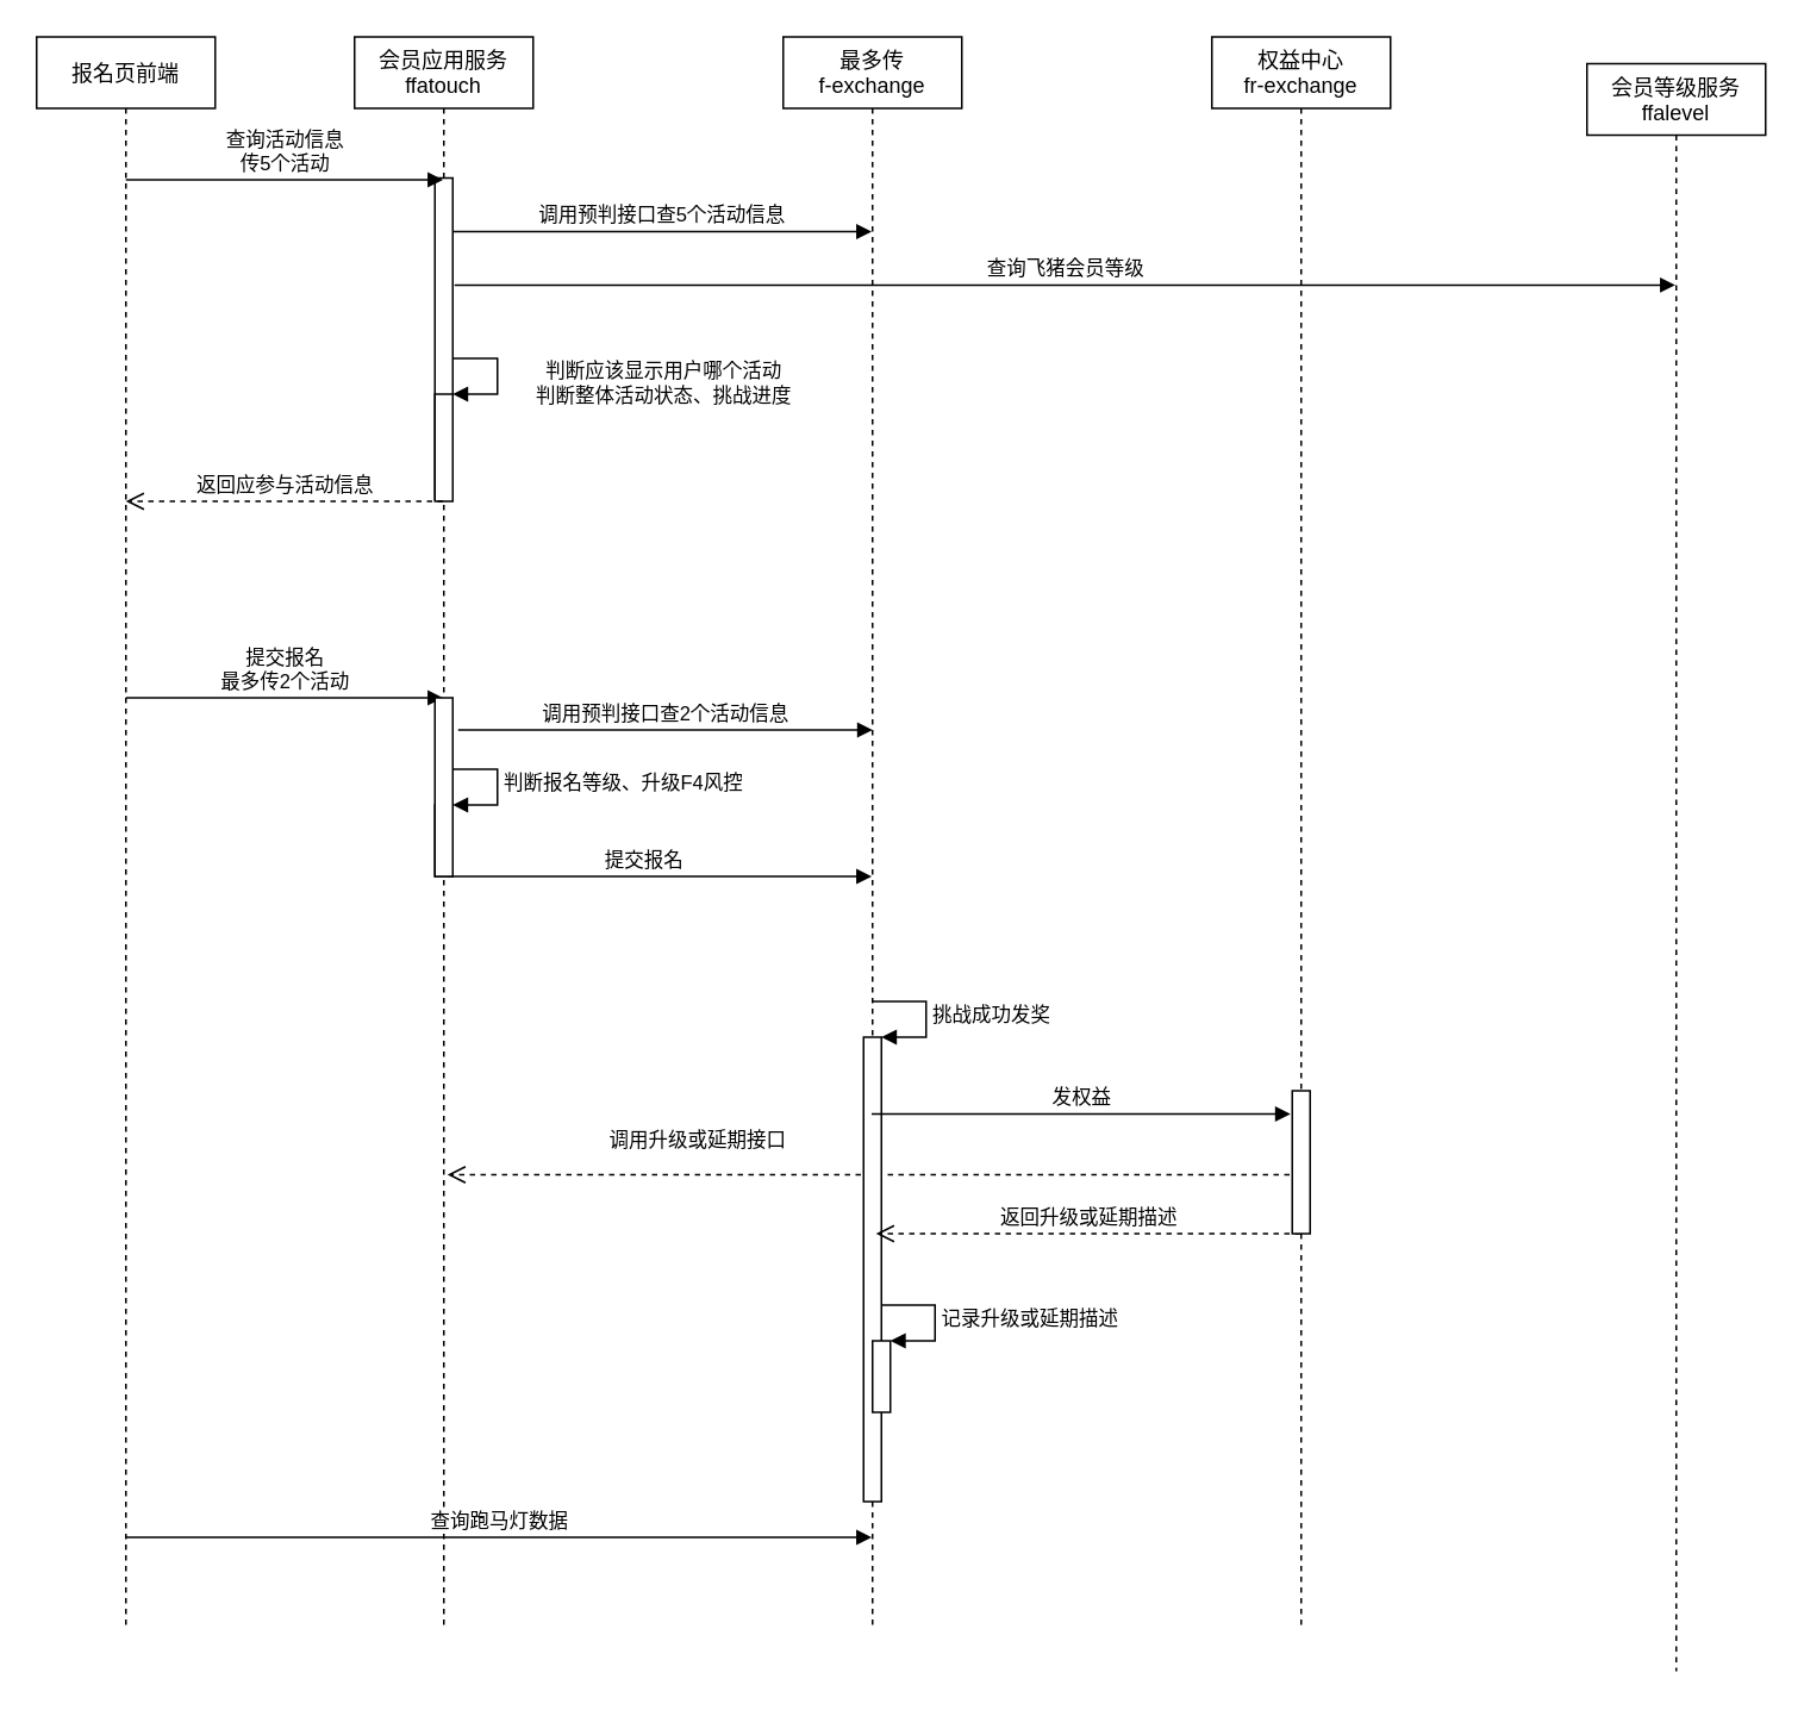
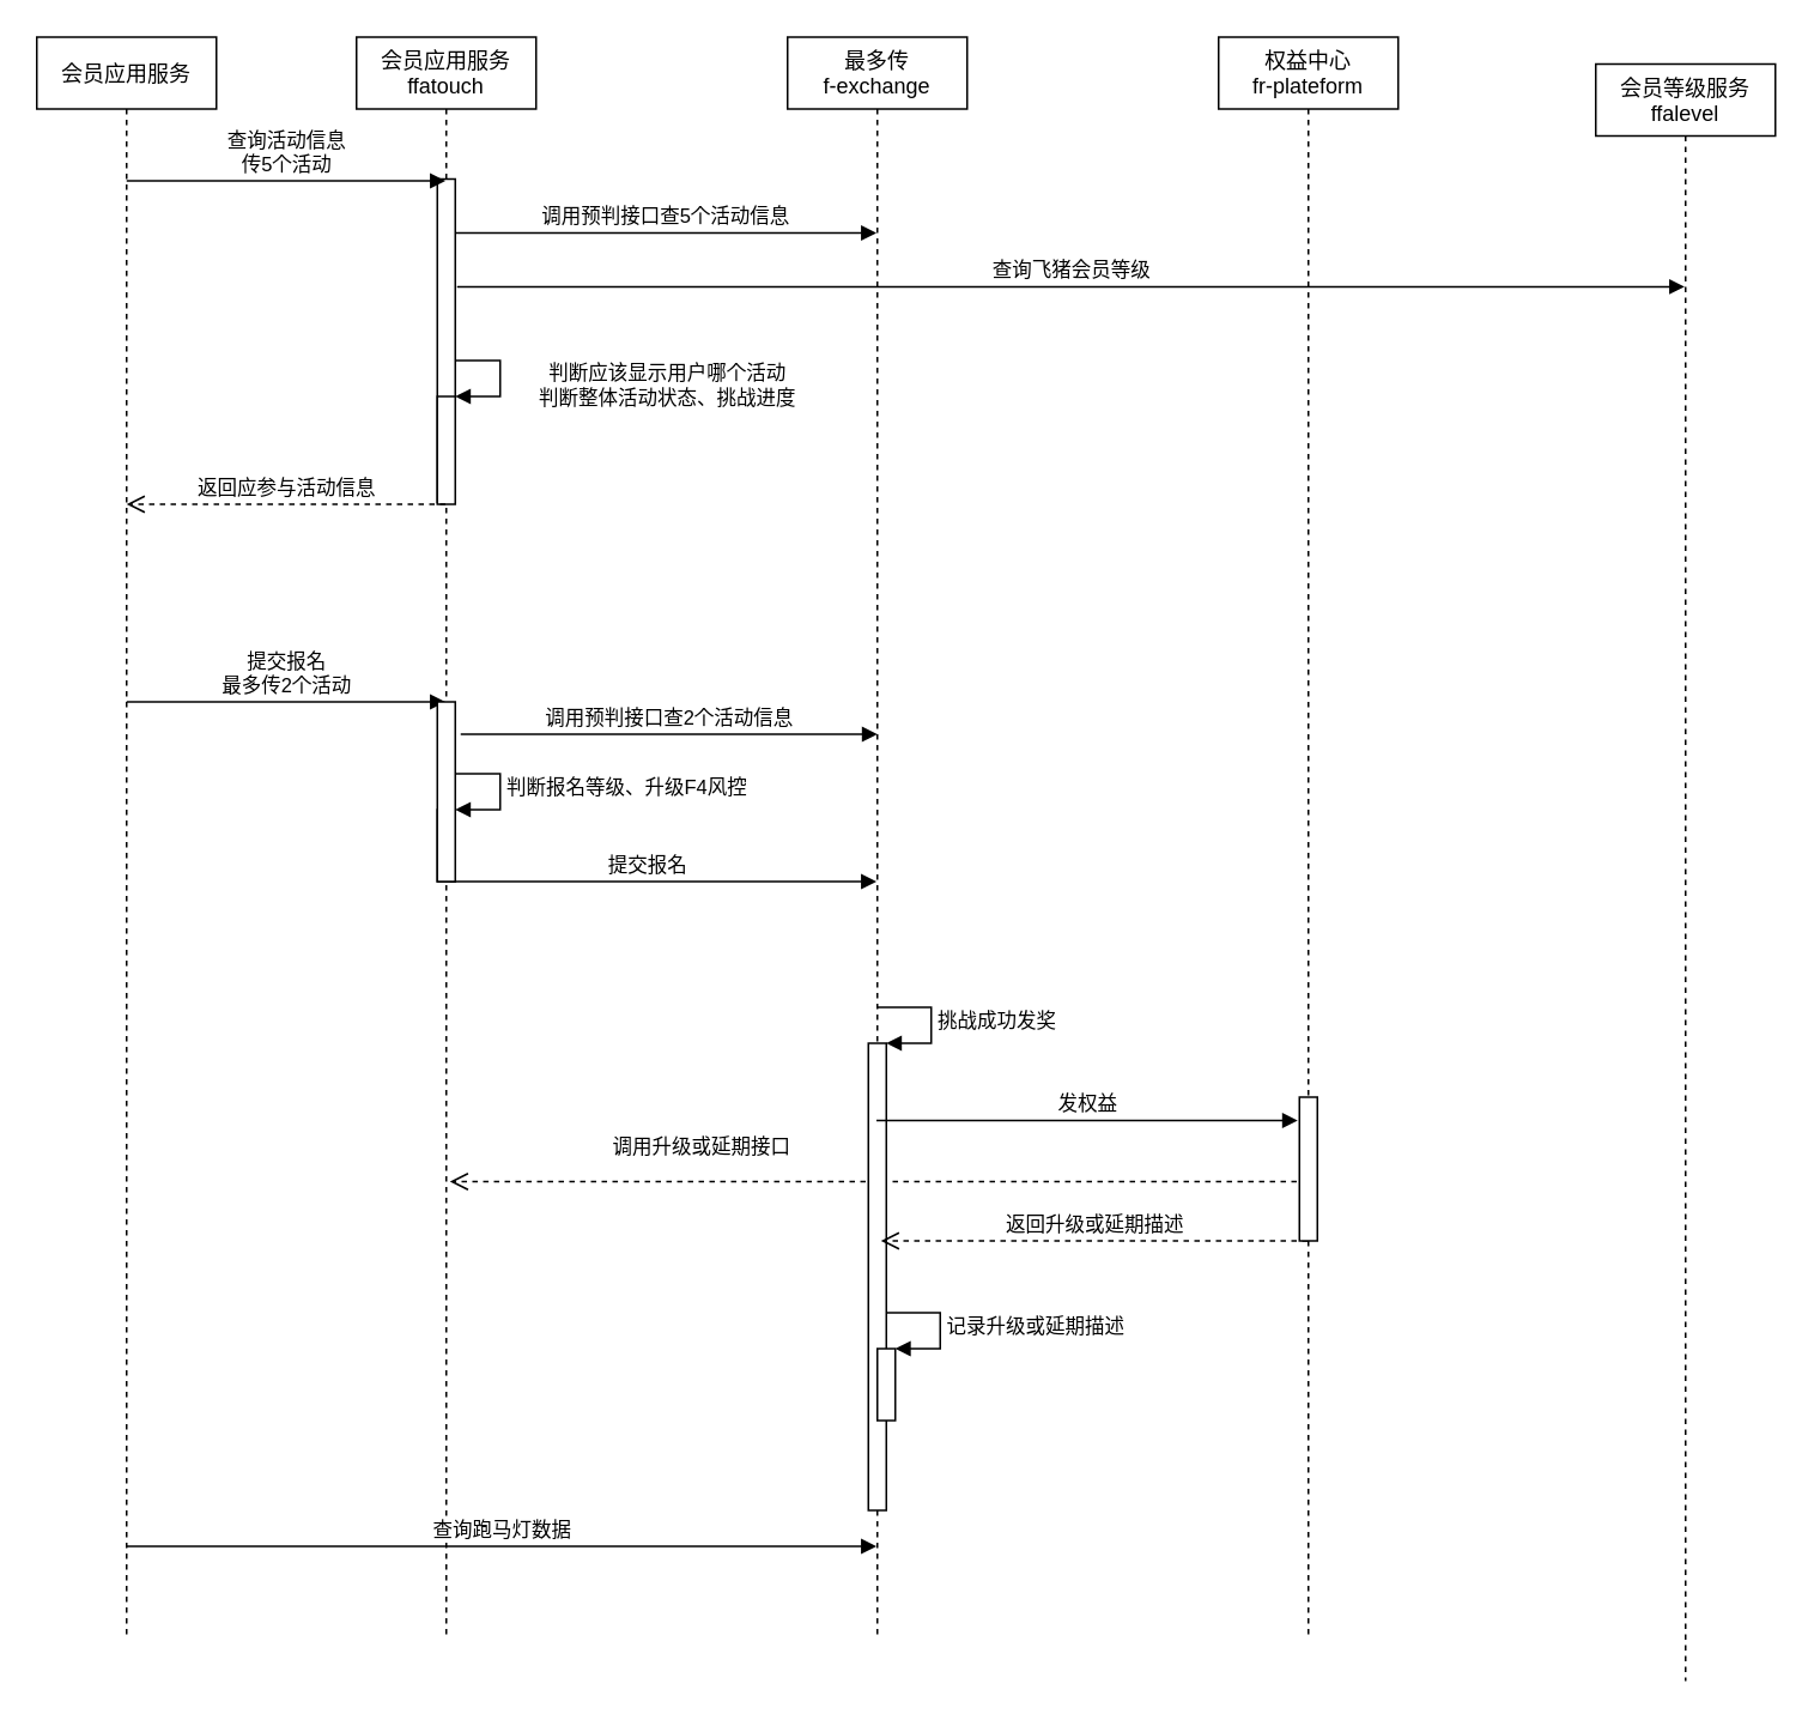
  <mxCell id="0" />
  <mxCell id="1" parent="0" />
  <mxCell id="2" value="会员应用服务&#10;ffatouch" style="shape=umlLifeline;perimeter=lifelinePerimeter;container=1;collapsible=0;recursiveResize=0;rounded=0;shadow=0;strokeWidth=1;" parent="1" vertex="1"><mxGeometry x="198" y="20" width="100" height="890" as="geometry" /></mxCell>
  <mxCell id="3" value="" style="html=1;points=[];perimeter=orthogonalPerimeter;" vertex="1" parent="2"><mxGeometry x="45" y="79" width="10" height="180" as="geometry" /></mxCell>
  <mxCell id="4" value="" style="html=1;points=[];perimeter=orthogonalPerimeter;" vertex="1" parent="2"><mxGeometry x="45" y="200" width="10" height="60" as="geometry" /></mxCell>
  <mxCell id="5" value="" style="edgeStyle=orthogonalEdgeStyle;html=1;align=left;spacingLeft=2;endArrow=block;rounded=0;entryX=1;entryY=0;" edge="1" target="4" parent="2"><mxGeometry relative="1" as="geometry"><mxPoint x="55" y="180" as="sourcePoint" /><Array as="points"><mxPoint x="80" y="180" /></Array></mxGeometry></mxCell>
  <mxCell id="6" value="判断应该显示用户哪个活动&lt;br&gt;判断整体活动状态、挑战进度" style="edgeLabel;html=1;align=center;verticalAlign=middle;resizable=0;points=[];" vertex="1" connectable="0" parent="5"><mxGeometry x="0.173" y="-1" relative="1" as="geometry"><mxPoint x="93" y="-3" as="offset" /></mxGeometry></mxCell>
  <mxCell id="7" value="" style="html=1;points=[];perimeter=orthogonalPerimeter;" vertex="1" parent="2"><mxGeometry x="45" y="430" width="10" height="40" as="geometry" /></mxCell>
  <mxCell id="8" value="判断报名等级、升级F4风控" style="edgeStyle=orthogonalEdgeStyle;html=1;align=left;spacingLeft=2;endArrow=block;rounded=0;entryX=1;entryY=0;" edge="1" target="7" parent="2"><mxGeometry relative="1" as="geometry"><mxPoint x="50" y="410" as="sourcePoint" /><Array as="points"><mxPoint x="80" y="410" /></Array></mxGeometry></mxCell>
  <mxCell id="9" value="提交报名" style="html=1;verticalAlign=bottom;endArrow=block;" edge="1" parent="2" target="12"><mxGeometry x="-0.074" width="80" relative="1" as="geometry"><mxPoint x="52" y="470" as="sourcePoint" /><mxPoint x="132" y="470" as="targetPoint" /><mxPoint as="offset" /></mxGeometry></mxCell>
  <mxCell id="10" value="调用升级或延期接口" style="html=1;verticalAlign=bottom;endArrow=open;dashed=1;endSize=8;" edge="1" parent="2"><mxGeometry x="0.414" y="-10" relative="1" as="geometry"><mxPoint x="529.5" y="637" as="sourcePoint" /><mxPoint x="52" y="637" as="targetPoint" /><mxPoint as="offset" /></mxGeometry></mxCell>
  <mxCell id="11" value="会员等级服务&#10;ffalevel" style="shape=umlLifeline;perimeter=lifelinePerimeter;container=1;collapsible=0;recursiveResize=0;rounded=0;shadow=0;strokeWidth=1;" parent="1" vertex="1"><mxGeometry x="888" y="35" width="100" height="900" as="geometry" /></mxCell>
  <mxCell id="12" value="最多传&#10;f-exchange" style="shape=umlLifeline;perimeter=lifelinePerimeter;container=1;collapsible=0;recursiveResize=0;rounded=0;shadow=0;strokeWidth=1;" vertex="1" parent="1"><mxGeometry x="438" y="20" width="100" height="890" as="geometry" /></mxCell>
  <mxCell id="13" value="" style="html=1;points=[];perimeter=orthogonalPerimeter;" vertex="1" parent="12"><mxGeometry x="45" y="560" width="10" height="260" as="geometry" /></mxCell>
  <mxCell id="14" value="挑战成功发奖" style="edgeStyle=orthogonalEdgeStyle;html=1;align=left;spacingLeft=2;endArrow=block;rounded=0;entryX=1;entryY=0;" edge="1" target="13" parent="12"><mxGeometry relative="1" as="geometry"><mxPoint x="50" y="540" as="sourcePoint" /><Array as="points"><mxPoint x="80" y="540" /></Array></mxGeometry></mxCell>
  <mxCell id="15" value="返回升级或延期描述" style="html=1;verticalAlign=bottom;endArrow=open;dashed=1;endSize=8;" edge="1" parent="12" source="18"><mxGeometry relative="1" as="geometry"><mxPoint x="132" y="670" as="sourcePoint" /><mxPoint x="52" y="670" as="targetPoint" /></mxGeometry></mxCell>
  <mxCell id="16" value="" style="html=1;points=[];perimeter=orthogonalPerimeter;" vertex="1" parent="12"><mxGeometry x="50" y="730" width="10" height="40" as="geometry" /></mxCell>
  <mxCell id="17" value="记录升级或延期描述" style="edgeStyle=orthogonalEdgeStyle;html=1;align=left;spacingLeft=2;endArrow=block;rounded=0;entryX=1;entryY=0;" edge="1" target="16" parent="12"><mxGeometry relative="1" as="geometry"><mxPoint x="55" y="710" as="sourcePoint" /><Array as="points"><mxPoint x="85" y="710" /></Array></mxGeometry></mxCell>
- <mxCell id="18" value="权益中心&#10;fr-exchange" style="shape=umlLifeline;perimeter=lifelinePerimeter;container=1;collapsible=0;recursiveResize=0;rounded=0;shadow=0;strokeWidth=1;" vertex="1" parent="1"><mxGeometry x="678" y="20" width="100" height="890" as="geometry" /></mxCell>
+ <mxCell id="18" value="权益中心&#10;fr-plateform" style="shape=umlLifeline;perimeter=lifelinePerimeter;container=1;collapsible=0;recursiveResize=0;rounded=0;shadow=0;strokeWidth=1;" vertex="1" parent="1"><mxGeometry x="678" y="20" width="100" height="890" as="geometry" /></mxCell>
  <mxCell id="19" value="" style="html=1;points=[];perimeter=orthogonalPerimeter;" vertex="1" parent="18"><mxGeometry x="45" y="590" width="10" height="80" as="geometry" /></mxCell>
  <mxCell id="20" value="调用预判接口查5个活动信息" style="html=1;verticalAlign=bottom;endArrow=block;" edge="1" parent="1"><mxGeometry width="80" relative="1" as="geometry"><mxPoint x="253" y="129" as="sourcePoint" /><mxPoint x="487.5" y="129" as="targetPoint" /></mxGeometry></mxCell>
- <mxCell id="21" value="报名页前端" style="shape=umlLifeline;perimeter=lifelinePerimeter;container=1;collapsible=0;recursiveResize=0;rounded=0;shadow=0;strokeWidth=1;" vertex="1" parent="1"><mxGeometry x="20" y="20" width="100" height="890" as="geometry" /></mxCell>
+ <mxCell id="21" value="会员应用服务" style="shape=umlLifeline;perimeter=lifelinePerimeter;container=1;collapsible=0;recursiveResize=0;rounded=0;shadow=0;strokeWidth=1;" vertex="1" parent="1"><mxGeometry x="20" y="20" width="100" height="890" as="geometry" /></mxCell>
  <mxCell id="22" value="查询活动信息&lt;br&gt;传5个活动" style="html=1;verticalAlign=bottom;endArrow=block;" edge="1" parent="21" target="2"><mxGeometry width="80" relative="1" as="geometry"><mxPoint x="50" y="80" as="sourcePoint" /><mxPoint x="130" y="80" as="targetPoint" /></mxGeometry></mxCell>
  <mxCell id="23" value="返回应参与活动信息" style="html=1;verticalAlign=bottom;endArrow=open;dashed=1;endSize=8;" edge="1" parent="21" source="2"><mxGeometry relative="1" as="geometry"><mxPoint x="130" y="260" as="sourcePoint" /><mxPoint x="50" y="260" as="targetPoint" /></mxGeometry></mxCell>
  <mxCell id="24" value="提交报名&lt;br&gt;最多传2个活动" style="html=1;verticalAlign=bottom;endArrow=block;" edge="1" parent="21" target="2"><mxGeometry width="80" relative="1" as="geometry"><mxPoint x="50" y="370" as="sourcePoint" /><mxPoint x="130" y="370" as="targetPoint" /></mxGeometry></mxCell>
  <mxCell id="25" value="" style="html=1;points=[];perimeter=orthogonalPerimeter;fontFamily=Helvetica;fontSize=12;fontColor=#000000;align=center;strokeColor=#000000;fillColor=#ffffff;" vertex="1" parent="21"><mxGeometry x="223" y="370" width="10" height="100" as="geometry" /></mxCell>
  <mxCell id="26" value="查询跑马灯数据" style="html=1;verticalAlign=bottom;endArrow=block;" edge="1" parent="21" target="12"><mxGeometry width="80" relative="1" as="geometry"><mxPoint x="50" y="840" as="sourcePoint" /><mxPoint x="130" y="840" as="targetPoint" /></mxGeometry></mxCell>
  <mxCell id="27" value="查询飞猪会员等级" style="html=1;verticalAlign=bottom;endArrow=block;exitX=1.1;exitY=0.333;exitDx=0;exitDy=0;exitPerimeter=0;" edge="1" parent="1" source="3" target="11"><mxGeometry width="80" relative="1" as="geometry"><mxPoint x="260" y="160" as="sourcePoint" /><mxPoint x="330" y="160" as="targetPoint" /></mxGeometry></mxCell>
  <mxCell id="28" value="调用预判接口查2个活动信息" style="html=1;verticalAlign=bottom;endArrow=block;entryX=0.5;entryY=0.436;entryDx=0;entryDy=0;entryPerimeter=0;" edge="1" parent="1" target="12"><mxGeometry width="80" relative="1" as="geometry"><mxPoint x="256" y="408" as="sourcePoint" /><mxPoint x="937.5" y="410" as="targetPoint" /></mxGeometry></mxCell>
  <mxCell id="29" value="发权益" style="html=1;verticalAlign=bottom;endArrow=block;entryX=-0.1;entryY=0.163;entryDx=0;entryDy=0;entryPerimeter=0;" edge="1" parent="1" source="12" target="19"><mxGeometry width="80" relative="1" as="geometry"><mxPoint x="500" y="610" as="sourcePoint" /><mxPoint x="724.5" y="610" as="targetPoint" /></mxGeometry></mxCell>
